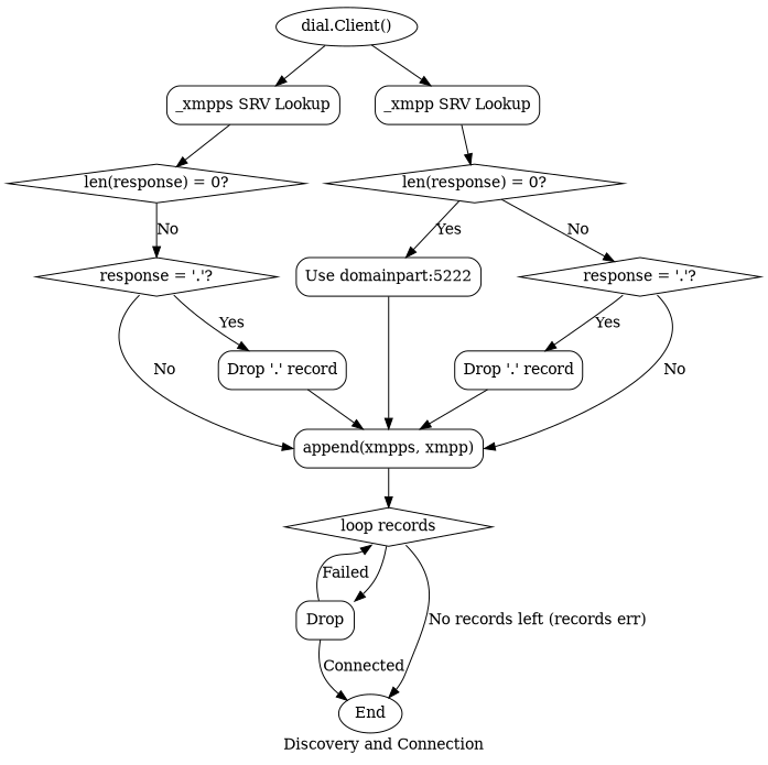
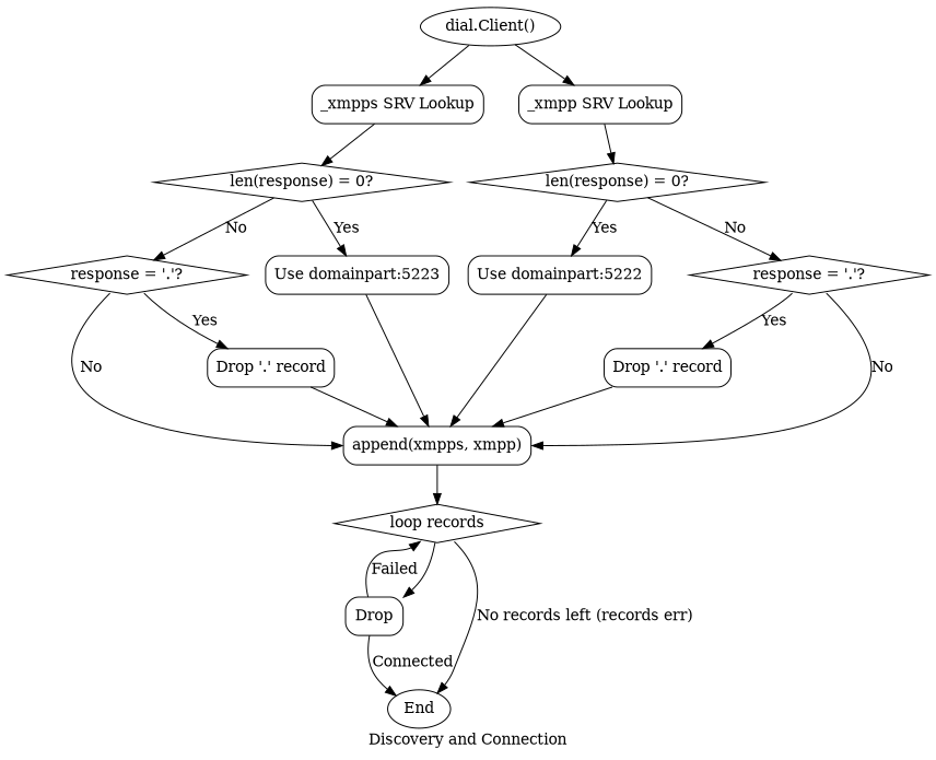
  digraph {
    label="Discovery and Connection"
    node [shape=box style=rounded]
    n1 [label="_xmpps SRV Lookup"]
    n2 [label="_xmpp SRV Lookup"]
    n3 [label="response = '.'?" shape=diamond style=""]
+   n4 [label="Use domainpart:5223"]
    n5 [label="response = '.'?" shape=diamond style=""]
    n6 [label="Use domainpart:5222"]
    n7 [label="len(response) = 0?" shape=diamond style=""]
    n8 [label="len(response) = 0?" shape=diamond style=""]
    n9 [label="Drop '.' record"]
    n10 [label="append(xmpps, xmpp)"]
    n11 [label="Drop '.' record"]
    n12 [label="dial.Client()" shape=oval style=""]
    n13 [label="loop records" shape=diamond style=""]
    n14 [label=Drop]
    n15 [label=End shape=oval style=""]
    subgraph sub_1 {
      rank=same
      n1
      n2
    }
    subgraph sub_2 {
      rank=same
      n3
+     n4
      n5
      n6
    }
    subgraph sub_3 {
      rank=same
      rankdir=LR
      n5
      n6
    }
    n1 -> n7
    n2 -> n8 [ordering=in]
    n3 -> n9 [label=Yes tailport=se]
    n3 -> n10 [headport=w label=No tailport=sw]
+   n4 -> n10
    n5 -> n10 [headport=e label=No tailport=se]
    n5 -> n11 [label=Yes tailport=sw]
    n6 -> n5 [style=invis]
    n6 -> n10
    n7 -> n3 [label=No]
+   n7 -> n4 [label=Yes]
    n8 -> n5 [label=No]
    n8 -> n6 [label=Yes]
    n9 -> n10
    n10 -> n13
    n11 -> n10
    n12 -> n1
    n12 -> n2
    n13 -> n14
    n13 -> n15 [label="No records left (records err)" tailport=se]
    n14 -> n13 [headport=sw label=Failed]
    n14 -> n15 [label=Connected]
  }
